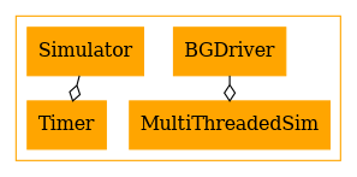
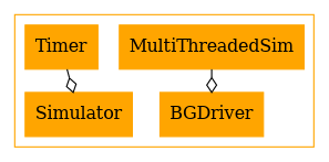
  digraph {
    node [color=orange shape=record style=filled]
    edge [arrowhead=ediamond]
    n1 [label=BGDriver]
    n2 [label=MultiThreadedSim]
    n3 [label=Simulator]
    n4 [label=Timer]
    subgraph cluster_1 {
      color=orange
      nodesep=0.98
      rankdir=BT
      ranksep=0.98
      n1
      n2
      n3
      n4
    }
-   n1 -> n2
-   n3 -> n4
+   n2 -> n1
+   n4 -> n3
  }
